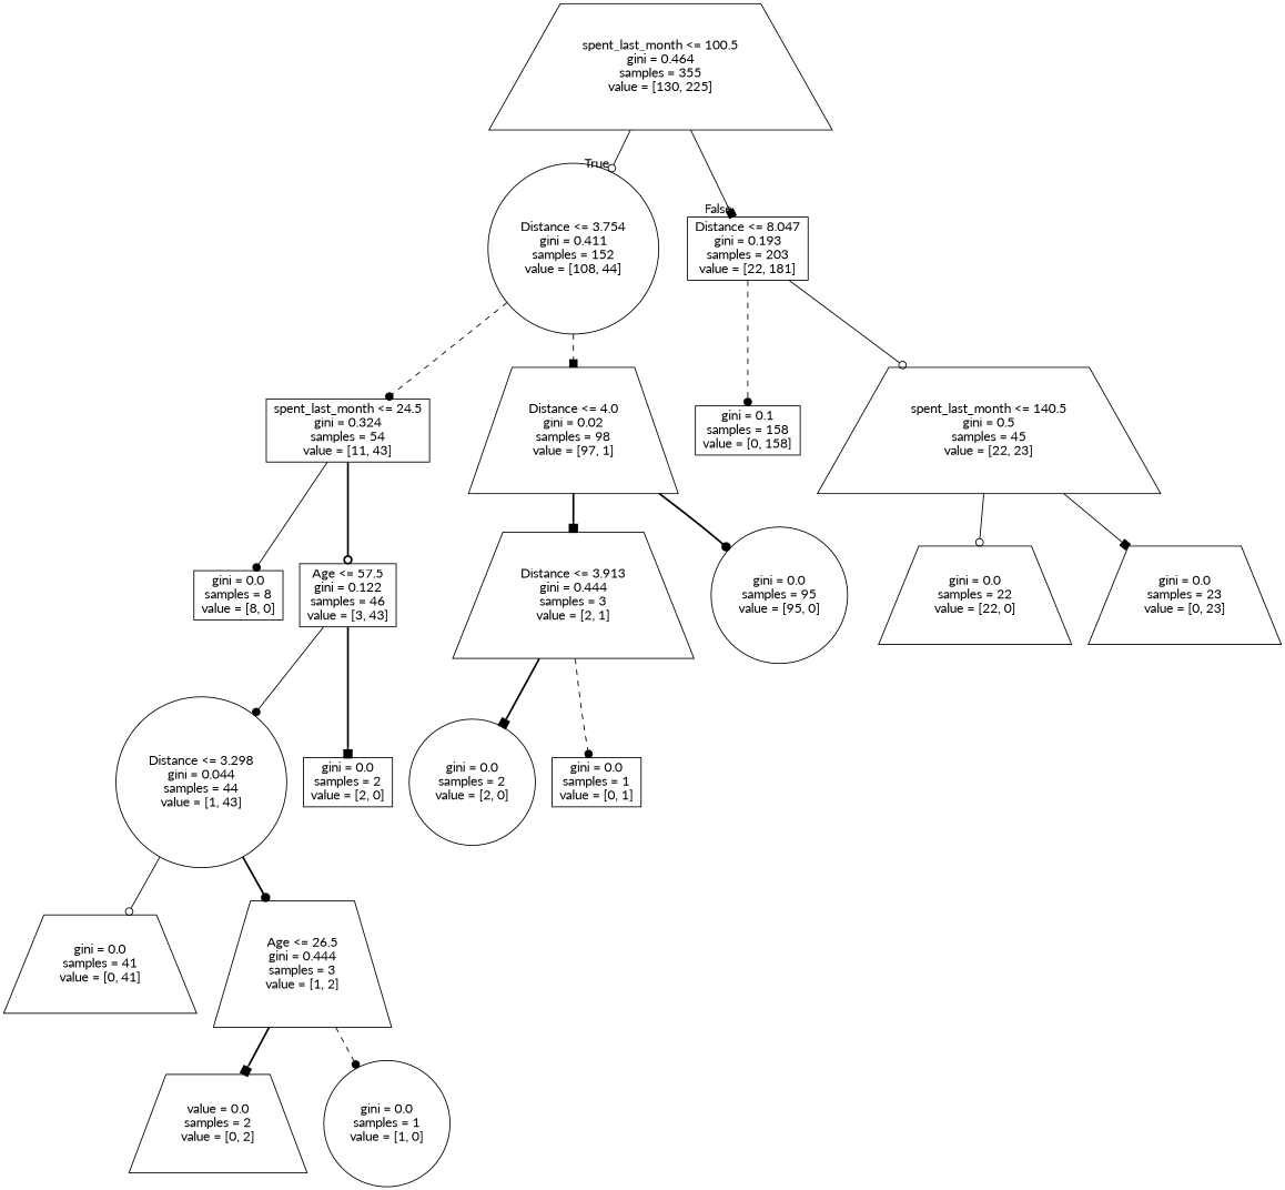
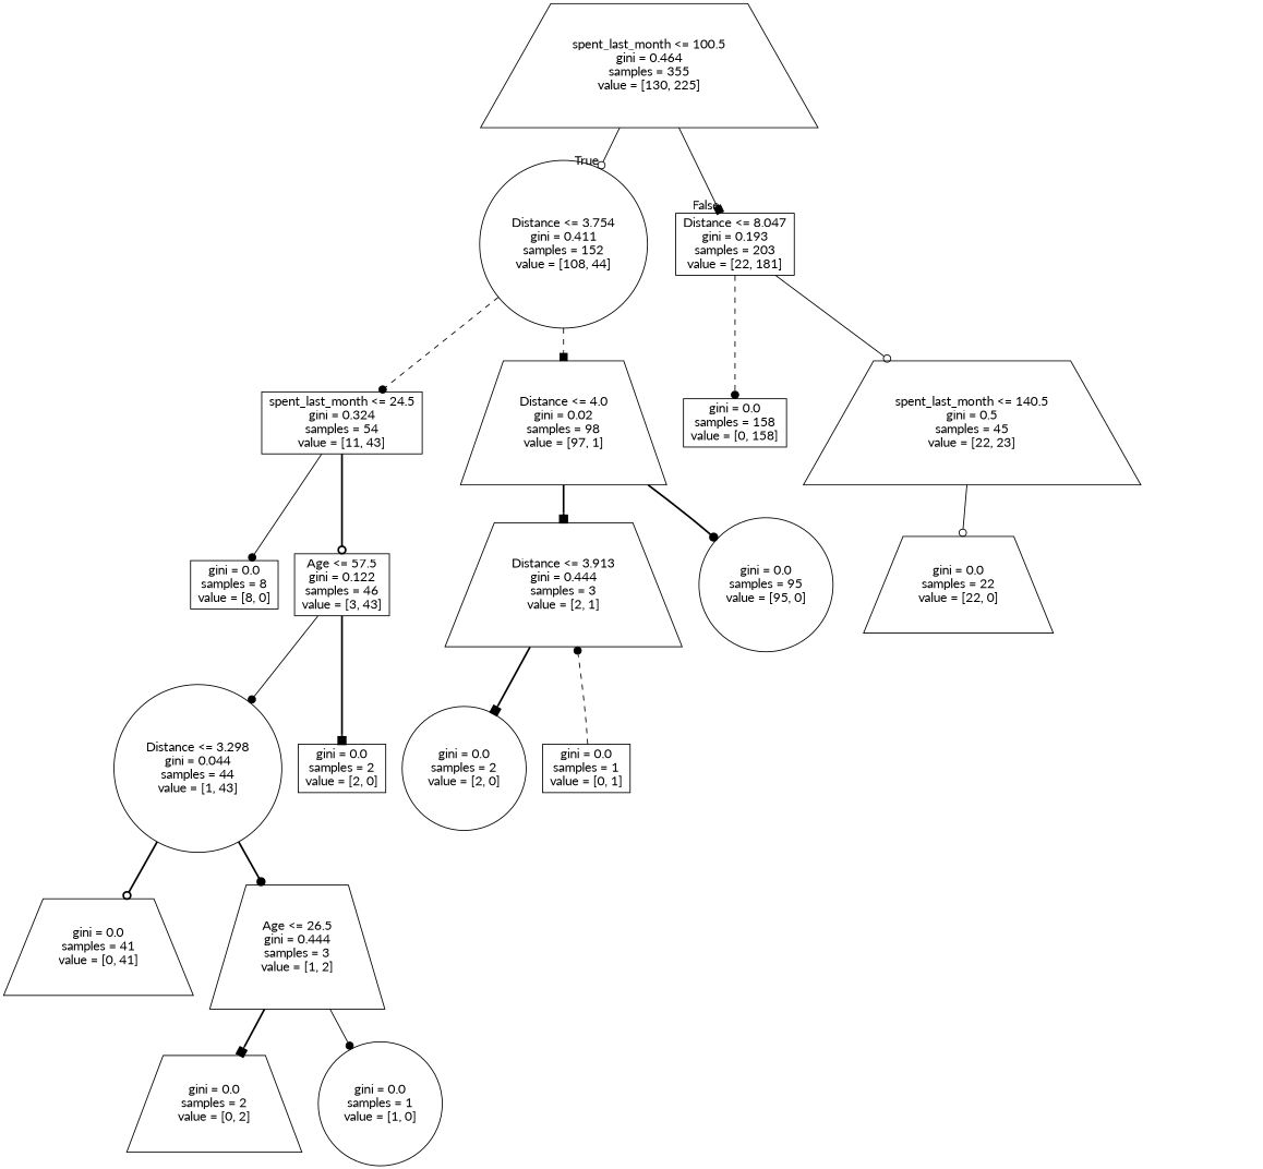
  digraph {
    fontname=Lato
    node [fontname=Lato shape=trapezium]
    edge [arrowhead=dot fontname=Lato style=bold]
    n1 [label="spent_last_month <= 100.5\ngini = 0.464\nsamples = 355\nvalue = [130, 225]"]
    n2 [label="Distance <= 3.754\ngini = 0.411\nsamples = 152\nvalue = [108, 44]" shape=circle]
    n3 [label="Distance <= 8.047\ngini = 0.193\nsamples = 203\nvalue = [22, 181]" shape=box]
    n4 [label="spent_last_month <= 24.5\ngini = 0.324\nsamples = 54\nvalue = [11, 43]" shape=box]
    n5 [label="Distance <= 4.0\ngini = 0.02\nsamples = 98\nvalue = [97, 1]"]
-   n6 [label="gini = 0.1\nsamples = 158\nvalue = [0, 158]" shape=box]
+   n6 [label="gini = 0.0\nsamples = 158\nvalue = [0, 158]" shape=box]
    n7 [label="spent_last_month <= 140.5\ngini = 0.5\nsamples = 45\nvalue = [22, 23]"]
    n8 [label="gini = 0.0\nsamples = 8\nvalue = [8, 0]" shape=box]
    n9 [label="Age <= 57.5\ngini = 0.122\nsamples = 46\nvalue = [3, 43]" shape=box]
    n10 [label="Distance <= 3.913\ngini = 0.444\nsamples = 3\nvalue = [2, 1]"]
    n11 [label="gini = 0.0\nsamples = 95\nvalue = [95, 0]" shape=circle]
    n12 [label="Distance <= 3.298\ngini = 0.044\nsamples = 44\nvalue = [1, 43]" shape=circle]
    n13 [label="gini = 0.0\nsamples = 2\nvalue = [2, 0]" shape=box]
    n14 [label="gini = 0.0\nsamples = 41\nvalue = [0, 41]"]
    n15 [label="Age <= 26.5\ngini = 0.444\nsamples = 3\nvalue = [1, 2]"]
-   n16 [label="value = 0.0\nsamples = 2\nvalue = [0, 2]"]
+   n16 [label="gini = 0.0\nsamples = 2\nvalue = [0, 2]"]
    n17 [label="gini = 0.0\nsamples = 1\nvalue = [1, 0]" shape=circle]
    n18 [label="gini = 0.0\nsamples = 2\nvalue = [2, 0]" shape=circle]
    n19 [label="gini = 0.0\nsamples = 1\nvalue = [0, 1]" shape=box]
    n20 [label="gini = 0.0\nsamples = 22\nvalue = [22, 0]"]
-   n21 [label="gini = 0.0\nsamples = 23\nvalue = [0, 23]"]
    n1 -> n2 [arrowhead=odot headlabel=True labelangle=45 labeldistance=2.5 style=solid]
    n1 -> n3 [arrowhead=box headlabel=False labelangle=-45 labeldistance=2.5 style=solid]
    n2 -> n4 [style=dashed]
    n2 -> n5 [arrowhead=box style=dashed]
    n3 -> n6 [style=dashed]
    n3 -> n7 [arrowhead=odot style=solid]
    n4 -> n8 [style=solid]
    n4 -> n9 [arrowhead=odot]
    n5 -> n10 [arrowhead=box]
    n5 -> n11
    n7 -> n20 [arrowhead=odot style=solid]
-   n7 -> n21 [arrowhead=box style=solid]
    n9 -> n12 [style=solid]
    n9 -> n13 [arrowhead=box]
    n10 -> n18 [arrowhead=box]
-   n10 -> n19 [style=dashed]
-   n12 -> n14 [arrowhead=odot style=solid]
+   n19 -> n10 [style=dashed]
+   n12 -> n14 [arrowhead=odot]
    n12 -> n15
    n15 -> n16 [arrowhead=box]
-   n15 -> n17 [style=dashed]
+   n15 -> n17 [style=solid]
  }
